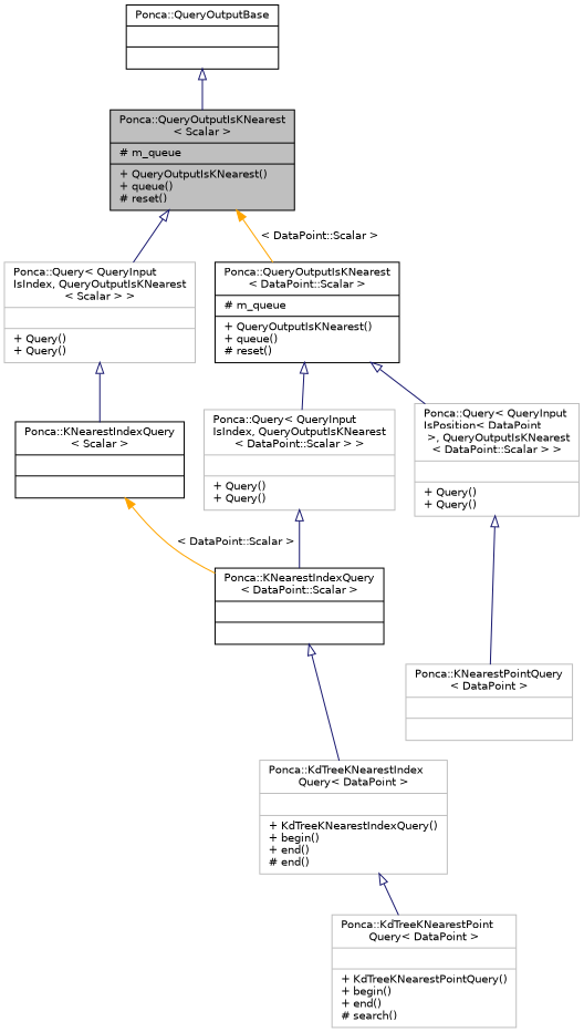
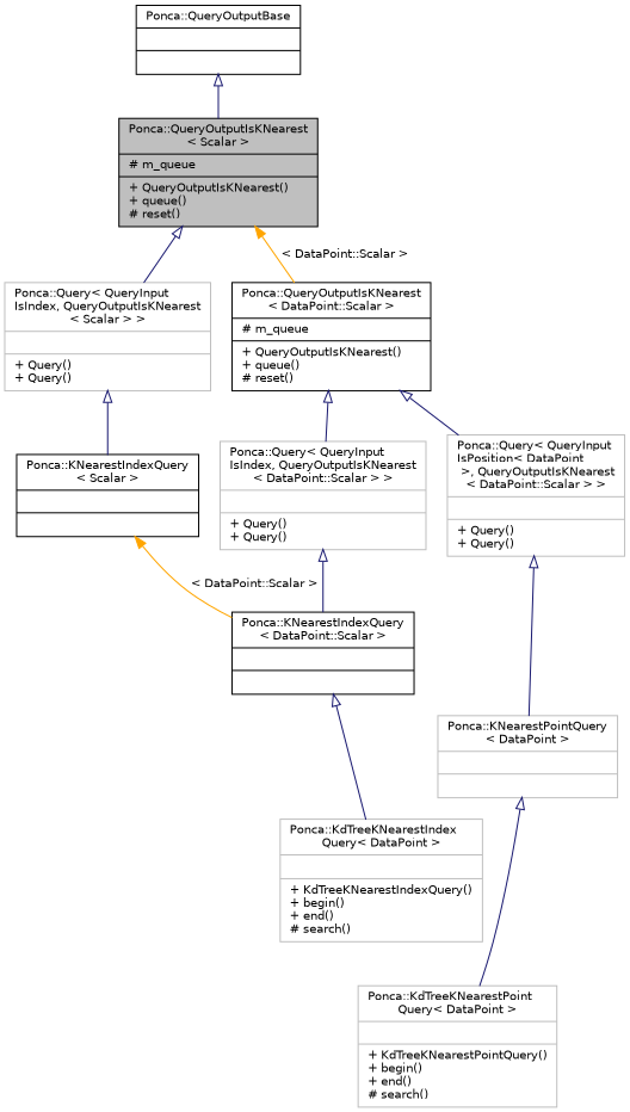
  digraph {
    node [color=grey75 fontname=Helvetica fontsize=10 shape=record]
    edge [arrowtail=onormal color=midnightblue dir=back fontname=Helvetica fontsize=10 labelfontname=Helvetica labelfontsize=10 style=solid]
    n1 [color=black fillcolor=grey75 fontcolor=black height=0.2 label="{Ponca::QueryOutputIsKNearest\l\< Scalar \>\n|# m_queue\l|+ QueryOutputIsKNearest()\l+ queue()\l# reset()\l}" style=filled width=0.4]
    n2 [height=0.2 label="{Ponca::Query\< QueryInput\lIsIndex, QueryOutputIsKNearest\l\< Scalar \> \>\n||+ Query()\l+ Query()\l}" width=0.4]
    n3 [color=black height=0.2 label="{Ponca::QueryOutputIsKNearest\l\< DataPoint::Scalar \>\n|# m_queue\l|+ QueryOutputIsKNearest()\l+ queue()\l# reset()\l}" width=0.4]
    n4 [color=black height=0.2 label="{Ponca::KNearestIndexQuery\l\< Scalar \>\n||}" width=0.4]
    n5 [height=0.2 label="{Ponca::Query\< QueryInput\lIsPosition\< DataPoint\l \>, QueryOutputIsKNearest\l\< DataPoint::Scalar \> \>\n||+ Query()\l+ Query()\l}" width=0.4]
    n6 [height=0.2 label="{Ponca::Query\< QueryInput\lIsIndex, QueryOutputIsKNearest\l\< DataPoint::Scalar \> \>\n||+ Query()\l+ Query()\l}" width=0.4]
    n7 [color=black height=0.2 label="{Ponca::QueryOutputBase\n||}" width=0.4]
    n8 [color=black height=0.2 label="{Ponca::KNearestIndexQuery\l\< DataPoint::Scalar \>\n||}" width=0.4]
-   n9 [height=0.2 label="{Ponca::KdTreeKNearestIndex\lQuery\< DataPoint \>\n||+ KdTreeKNearestIndexQuery()\l+ begin()\l+ end()\l# end()\l}" width=0.4]
+   n9 [height=0.2 label="{Ponca::KdTreeKNearestIndex\lQuery\< DataPoint \>\n||+ KdTreeKNearestIndexQuery()\l+ begin()\l+ end()\l# search()\l}" width=0.4]
    n10 [height=0.2 label="{Ponca::KNearestPointQuery\l\< DataPoint \>\n||}" width=0.4]
    n11 [height=0.2 label="{Ponca::KdTreeKNearestPoint\lQuery\< DataPoint \>\n||+ KdTreeKNearestPointQuery()\l+ begin()\l+ end()\l# search()\l}" width=0.4]
    n1 -> n2
    n1 -> n3 [color=orange label=" \< DataPoint::Scalar \>" arrowtail=""]
    n2 -> n4
    n3 -> n5
    n3 -> n6
    n4 -> n8 [color=orange label=" \< DataPoint::Scalar \>" arrowtail=""]
    n5 -> n10
    n6 -> n8
    n7 -> n1
    n8 -> n9
-   n9 -> n11
+   n10 -> n11
  }
